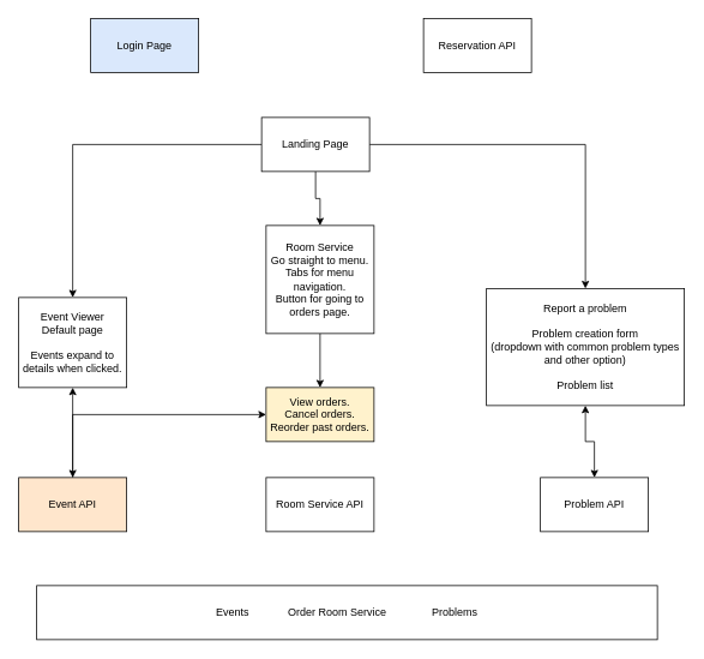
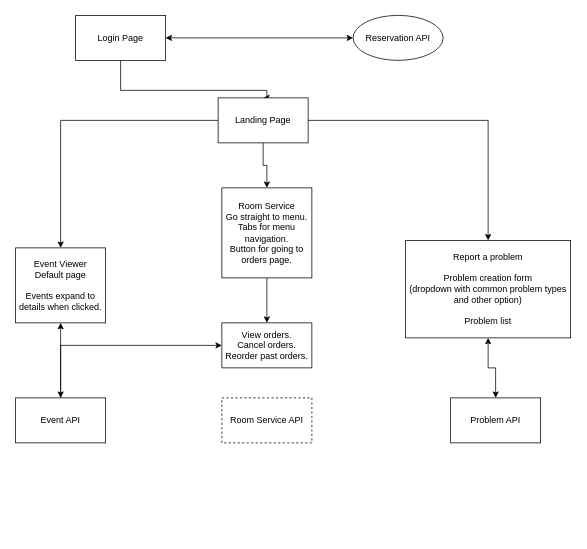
  <mxCell id="0" />
  <mxCell id="1" parent="0" />
- <mxCell id="4" value="Login Page" style="rounded=0;whiteSpace=wrap;html=1;fillColor=#dae8fc;" vertex="1" parent="1"><mxGeometry x="100" y="20" width="120" height="60" as="geometry" /></mxCell>
- <mxCell id="5" value="Reservation API" style="rounded=0;whiteSpace=wrap;html=1;" vertex="1" parent="1"><mxGeometry x="470" y="20" width="120" height="60" as="geometry" /></mxCell>
+ <mxCell id="2" style="edgeStyle=orthogonalEdgeStyle;rounded=0;orthogonalLoop=1;jettySize=auto;html=1;entryX=0;entryY=0.5;entryDx=0;entryDy=0;startArrow=classic;startFill=1;" edge="1" parent="1" source="4" target="5"><mxGeometry relative="1" as="geometry" /></mxCell>
+ <mxCell id="3" style="edgeStyle=orthogonalEdgeStyle;rounded=0;orthogonalLoop=1;jettySize=auto;html=1;entryX=0.5;entryY=0;entryDx=0;entryDy=0;startArrow=none;startFill=0;endArrow=classic;endFill=1;" edge="1" parent="1" source="4" target="9"><mxGeometry relative="1" as="geometry"><Array as="points"><mxPoint x="160" y="120" /><mxPoint x="355" y="120" /></Array></mxGeometry></mxCell>
+ <mxCell id="4" value="Login Page" style="rounded=0;whiteSpace=wrap;html=1;" vertex="1" parent="1"><mxGeometry x="100" y="20" width="120" height="60" as="geometry" /></mxCell>
+ <mxCell id="5" value="Reservation API" style="ellipse;whiteSpace=wrap;html=1;" vertex="1" parent="1"><mxGeometry x="470" y="20" width="120" height="60" as="geometry" /></mxCell>
  <mxCell id="6" style="edgeStyle=orthogonalEdgeStyle;rounded=0;orthogonalLoop=1;jettySize=auto;html=1;entryX=0.5;entryY=0;entryDx=0;entryDy=0;startArrow=none;startFill=0;endArrow=classic;endFill=1;" edge="1" parent="1" source="9" target="13"><mxGeometry relative="1" as="geometry" /></mxCell>
  <mxCell id="7" style="edgeStyle=orthogonalEdgeStyle;rounded=0;orthogonalLoop=1;jettySize=auto;html=1;entryX=0.5;entryY=0;entryDx=0;entryDy=0;startArrow=none;startFill=0;endArrow=classic;endFill=1;" edge="1" parent="1" source="9" target="14"><mxGeometry relative="1" as="geometry" /></mxCell>
  <mxCell id="8" style="edgeStyle=orthogonalEdgeStyle;rounded=0;orthogonalLoop=1;jettySize=auto;html=1;startArrow=none;startFill=0;endArrow=classic;endFill=1;" edge="1" parent="1" source="9" target="11"><mxGeometry relative="1" as="geometry" /></mxCell>
  <mxCell id="9" value="Landing Page" style="rounded=0;whiteSpace=wrap;html=1;" vertex="1" parent="1"><mxGeometry x="290" y="130" width="120" height="60" as="geometry" /></mxCell>
  <mxCell id="10" value="" style="edgeStyle=orthogonalEdgeStyle;rounded=0;orthogonalLoop=1;jettySize=auto;html=1;startArrow=classic;startFill=1;endArrow=none;endFill=0;" edge="1" parent="1" source="11" target="21"><mxGeometry relative="1" as="geometry" /></mxCell>
  <mxCell id="11" value="Event Viewer&lt;br&gt;Default page&lt;br&gt;&lt;br&gt;Events expand to details when clicked." style="rounded=0;whiteSpace=wrap;html=1;" vertex="1" parent="1"><mxGeometry x="20" y="330" width="120" height="100" as="geometry" /></mxCell>
  <mxCell id="12" style="edgeStyle=orthogonalEdgeStyle;rounded=0;orthogonalLoop=1;jettySize=auto;html=1;entryX=0.5;entryY=0;entryDx=0;entryDy=0;startArrow=none;startFill=0;endArrow=classic;endFill=1;" edge="1" parent="1" source="13" target="17"><mxGeometry relative="1" as="geometry" /></mxCell>
  <mxCell id="13" value="Room Service&lt;br&gt;Go straight to menu.&lt;br&gt;Tabs for menu navigation.&lt;br&gt;Button for going to orders page." style="rounded=0;whiteSpace=wrap;html=1;" vertex="1" parent="1"><mxGeometry x="295" y="250" width="120" height="120" as="geometry" /></mxCell>
  <mxCell id="14" value="Report a problem&lt;br&gt;&lt;br&gt;Problem creation form&lt;br&gt;(dropdown with common problem types and other option)&lt;br&gt;&lt;br&gt;Problem list" style="rounded=0;whiteSpace=wrap;html=1;" vertex="1" parent="1"><mxGeometry x="540" y="320" width="220" height="130" as="geometry" /></mxCell>
- <mxCell id="15" value="Events&lt;span style=&quot;white-space: pre&quot;&gt;&#09;&lt;/span&gt;&lt;span style=&quot;white-space: pre&quot;&gt;&#09;&lt;/span&gt;Order Room Service&amp;nbsp;&lt;span style=&quot;white-space: pre&quot;&gt;&#09;&lt;span style=&quot;white-space: pre&quot;&gt;&#09;&lt;/span&gt;&lt;/span&gt;Problems" style="rounded=0;whiteSpace=wrap;html=1;" vertex="1" parent="1"><mxGeometry x="40" y="650" width="690" height="60" as="geometry" /></mxCell>
  <mxCell id="16" style="edgeStyle=orthogonalEdgeStyle;rounded=0;orthogonalLoop=1;jettySize=auto;html=1;startArrow=classic;startFill=1;endArrow=classic;endFill=1;" edge="1" parent="1" source="17" target="21"><mxGeometry relative="1" as="geometry" /></mxCell>
- <mxCell id="17" value="View orders.&lt;br&gt;Cancel orders.&lt;br&gt;Reorder past orders." style="rounded=0;whiteSpace=wrap;html=1;fillColor=#fff2cc;" vertex="1" parent="1"><mxGeometry x="295" y="430" width="120" height="60" as="geometry" /></mxCell>
+ <mxCell id="17" value="View orders.&lt;br&gt;Cancel orders.&lt;br&gt;Reorder past orders." style="rounded=0;whiteSpace=wrap;html=1;" vertex="1" parent="1"><mxGeometry x="295" y="430" width="120" height="60" as="geometry" /></mxCell>
  <mxCell id="18" style="edgeStyle=orthogonalEdgeStyle;rounded=0;orthogonalLoop=1;jettySize=auto;html=1;exitX=0.5;exitY=1;exitDx=0;exitDy=0;startArrow=none;startFill=0;endArrow=classic;endFill=1;" edge="1" parent="1" source="14" target="14"><mxGeometry relative="1" as="geometry" /></mxCell>
  <mxCell id="19" style="edgeStyle=orthogonalEdgeStyle;rounded=0;orthogonalLoop=1;jettySize=auto;html=1;entryX=0.5;entryY=1;entryDx=0;entryDy=0;startArrow=classic;startFill=1;endArrow=classic;endFill=1;" edge="1" parent="1" source="20" target="14"><mxGeometry relative="1" as="geometry" /></mxCell>
  <mxCell id="20" value="Problem API" style="rounded=0;whiteSpace=wrap;html=1;" vertex="1" parent="1"><mxGeometry x="600" y="530" width="120" height="60" as="geometry" /></mxCell>
- <mxCell id="21" value="Event API" style="rounded=0;whiteSpace=wrap;html=1;fillColor=#ffe6cc;" vertex="1" parent="1"><mxGeometry x="20" y="530" width="120" height="60" as="geometry" /></mxCell>
- <mxCell id="22" value="Room Service API" style="rounded=0;whiteSpace=wrap;html=1;" vertex="1" parent="1"><mxGeometry x="295" y="530" width="120" height="60" as="geometry" /></mxCell>
+ <mxCell id="21" value="Event API" style="rounded=0;whiteSpace=wrap;html=1;" vertex="1" parent="1"><mxGeometry x="20" y="530" width="120" height="60" as="geometry" /></mxCell>
+ <mxCell id="22" value="Room Service API" style="rounded=0;whiteSpace=wrap;html=1;dashed=1;" vertex="1" parent="1"><mxGeometry x="295" y="530" width="120" height="60" as="geometry" /></mxCell>
